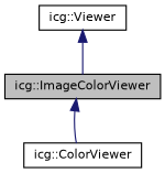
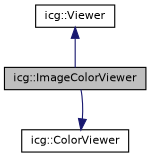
  digraph {
    node [color=black fillcolor=white fontname=Helvetica fontsize=10 shape=record style=filled]
    edge [color=midnightblue dir=back fontname=Helvetica fontsize=10 labelfontname=Helvetica labelfontsize=10 style=solid]
    n1 [fillcolor=grey75 fontcolor=black height=0.2 label="icg::ImageColorViewer" width=0.4]
    n2 [height=0.2 label="icg::ColorViewer" width=0.4]
    n3 [height=0.2 label="icg::Viewer" width=0.4]
-   n1 -> n2
+   n2 -> n1
    n3 -> n1
  }
